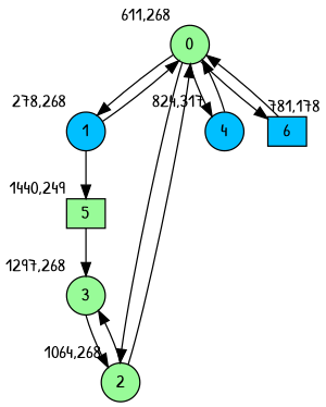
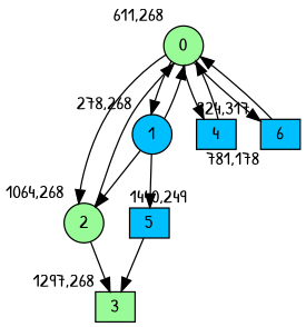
  digraph {
    bgcolor=white
    fontname="Patrick Hand"
    node [fillcolor=deepskyblue fixedsize=true fontname="Patrick Hand" shape=circle style=filled]
    edge [fontname="Patrick Hand"]
    0 [fillcolor=palegreen height=0.3 width=0.4 xlabel="611,268"]
    1 [height=0.3 width=0.4 xlabel="278,268"]
    2 [fillcolor=palegreen height=0.3 width=0.4 xlabel="1064,268"]
-   4 [height=0.3 width=0.4 xlabel="824,317"]
+   4 [height=0.3 shape=box width=0.4 xlabel="824,317"]
    6 [height=0.3 shape=box width=0.4 xlabel="781,178"]
-   5 [fillcolor=palegreen height=0.3 shape=box width=0.4 xlabel="1440,249"]
-   3 [fillcolor=palegreen height=0.3 width=0.4 xlabel="1297,268"]
+   5 [height=0.3 shape=box width=0.4 xlabel="1440,249"]
+   3 [fillcolor=palegreen height=0.3 shape=box width=0.4 xlabel="1297,268"]
    0 -> 1
    0 -> 2
    0 -> 4
    0 -> 6
    1 -> 0
    1 -> 5
    2 -> 0
    2 -> 3
    4 -> 0
    6 -> 0
    5 -> 3
-   3 -> 2
+   1 -> 2
  }
